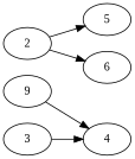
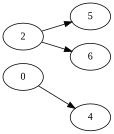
  digraph {
    fontname="Liberation Serif"
    rankdir=LR
    node [NumberOfPointsInPath=5 SegmentationLevel=0 SegmentationType=0 fontname="Liberation Serif"]
    edge [Value=2 fontname="Liberation Serif"]
-   0 [NumberOfPointsInPath=112 P0x=55.5 P0y=123.5 P100x=31.5 P100y=141 P101x=31.5 P101y=139.5 P102x=41.5 P102y=129.5 P103x=43 P103y=129.5 P104x=44.5 P104y=127.5 P105x=46 P105y=127.5 P106x=46.5 P106y=126.5 P107x=49 P107y=126.5 P108x=49.5 P108y=125.5 P109x=51 P109y=125.5 P10x=80 P10y=129.5 P110x=51.5 P110y=124.5 P111x=55 P111y=124.5 P11x=81.5 P11y=129.5 P12x=91.5 P12y=139.5 P13x=91.5 P13y=141 P14x=93.5 P14y=142.5 P15x=93.5 P15y=144 P16x=94.5 P16y=144.5 P17x=94.5 P17y=146 P18x=95.5 P18y=146.5 P19x=95.5 P19y=148 P1x=67.5 P1y=123.5 P20x=96.5 P20y=148.5 P21x=96.5 P21y=151 P22x=97.5 P22y=151.5 P23x=97.5 P23y=154 P24x=98.5 P24y=154.5 P25x=98.5 P25y=157 P26x=99.5 P26y=157.5 P27x=99.5 P27y=163 P28x=100.5 P28y=163.5 P29x=100.5 P29y=178.5 P2x=68 P2y=124.5 P30x=99.5 P30y=179 P31x=99.5 P31y=184.5 P32x=98.5 P32y=185 P33x=98.5 P33y=187.5 P34x=97.5 P34y=188 P35x=97.5 P35y=190.5 P36x=96.5 P36y=191 P37x=96.5 P37y=193.5 P38x=95.5 P38y=194 P39x=95.5 P39y=195.5 P3x=71.5 P3y=124.5 P40x=94.5 P40y=196 P41x=94.5 P41y=197.5 P42x=93.5 P42y=198 P43x=93.5 P43y=199.5 P44x=91.5 P44y=201 P45x=91.5 P45y=202.5 P46x=81.5 P46y=212.5 P47x=80 P47y=212.5 P48x=78.5 P48y=214.5 P49x=77 P49y=214.5 P4x=72 P4y=125.5 P50x=76.5 P50y=215.5 P51x=74 P51y=215.5 P52x=73.5 P52y=216.5 P53x=72 P53y=216.5 P54x=71.5 P54y=217.5 P55x=68 P55y=217.5 P56x=67.5 P56y=218.5 P57x=55.5 P57y=218.5 P58x=55 P58y=217.5 P59x=51.5 P59y=217.5 P5x=73.5 P5y=125.5 P60x=51 P60y=216.5 P61x=49.5 P61y=216.5 P62x=49 P62y=215.5 P63x=46.5 P63y=215.5 P64x=46 P64y=214.5 P65x=44.5 P65y=214.5 P66x=43 P66y=212.5 P67x=41.5 P67y=212.5 P68x=31.5 P68y=202.5 P69x=31.5 P69y=201 P6x=74 P6y=126.5 P70x=29.5 P70y=199.5 P71x=29.5 P71y=198 P72x=28.5 P72y=197.5 P73x=28.5 P73y=196 P74x=27.5 P74y=195.5 P75x=27.5 P75y=194 P76x=26.5 P76y=193.5 P77x=26.5 P77y=191 P78x=25.5 P78y=190.5 P79x=25.5 P79y=188 P7x=76.5 P7y=126.5 P80x=24.5 P80y=187.5 P81x=24.5 P81y=185 P82x=23.5 P82y=184.5 P83x=23.5 P83y=179 P84x=22.5 P84y=178.5 P85x=22.5 P85y=163.5 P86x=23.5 P86y=163 P87x=23.5 P87y=157.5 P88x=24.5 P88y=157 P89x=24.5 P89y=154.5 P8x=77 P8y=127.5 P90x=25.5 P90y=154 P91x=25.5 P91y=151.5 P92x=26.5 P92y=151 P93x=26.5 P93y=148.5 P94x=27.5 P94y=148 P95x=27.5 P95y=146.5 P96x=28.5 P96y=146 P97x=28.5 P97y=144.5 P98x=29.5 P98y=144 P99x=29.5 P99y=142.5 P9x=78.5 P9y=127.5 label=9]
+   0 [NumberOfPointsInPath=112 P0x=55.5 P0y=123.5 P100x=31.5 P100y=141 P101x=31.5 P101y=139.5 P102x=41.5 P102y=129.5 P103x=43 P103y=129.5 P104x=44.5 P104y=127.5 P105x=46 P105y=127.5 P106x=46.5 P106y=126.5 P107x=49 P107y=126.5 P108x=49.5 P108y=125.5 P109x=51 P109y=125.5 P10x=80 P10y=129.5 P110x=51.5 P110y=124.5 P111x=55 P111y=124.5 P11x=81.5 P11y=129.5 P12x=91.5 P12y=139.5 P13x=91.5 P13y=141 P14x=93.5 P14y=142.5 P15x=93.5 P15y=144 P16x=94.5 P16y=144.5 P17x=94.5 P17y=146 P18x=95.5 P18y=146.5 P19x=95.5 P19y=148 P1x=67.5 P1y=123.5 P20x=96.5 P20y=148.5 P21x=96.5 P21y=151 P22x=97.5 P22y=151.5 P23x=97.5 P23y=154 P24x=98.5 P24y=154.5 P25x=98.5 P25y=157 P26x=99.5 P26y=157.5 P27x=99.5 P27y=163 P28x=100.5 P28y=163.5 P29x=100.5 P29y=178.5 P2x=68 P2y=124.5 P30x=99.5 P30y=179 P31x=99.5 P31y=184.5 P32x=98.5 P32y=185 P33x=98.5 P33y=187.5 P34x=97.5 P34y=188 P35x=97.5 P35y=190.5 P36x=96.5 P36y=191 P37x=96.5 P37y=193.5 P38x=95.5 P38y=194 P39x=95.5 P39y=195.5 P3x=71.5 P3y=124.5 P40x=94.5 P40y=196 P41x=94.5 P41y=197.5 P42x=93.5 P42y=198 P43x=93.5 P43y=199.5 P44x=91.5 P44y=201 P45x=91.5 P45y=202.5 P46x=81.5 P46y=212.5 P47x=80 P47y=212.5 P48x=78.5 P48y=214.5 P49x=77 P49y=214.5 P4x=72 P4y=125.5 P50x=76.5 P50y=215.5 P51x=74 P51y=215.5 P52x=73.5 P52y=216.5 P53x=72 P53y=216.5 P54x=71.5 P54y=217.5 P55x=68 P55y=217.5 P56x=67.5 P56y=218.5 P57x=55.5 P57y=218.5 P58x=55 P58y=217.5 P59x=51.5 P59y=217.5 P5x=73.5 P5y=125.5 P60x=51 P60y=216.5 P61x=49.5 P61y=216.5 P62x=49 P62y=215.5 P63x=46.5 P63y=215.5 P64x=46 P64y=214.5 P65x=44.5 P65y=214.5 P66x=43 P66y=212.5 P67x=41.5 P67y=212.5 P68x=31.5 P68y=202.5 P69x=31.5 P69y=201 P6x=74 P6y=126.5 P70x=29.5 P70y=199.5 P71x=29.5 P71y=198 P72x=28.5 P72y=197.5 P73x=28.5 P73y=196 P74x=27.5 P74y=195.5 P75x=27.5 P75y=194 P76x=26.5 P76y=193.5 P77x=26.5 P77y=191 P78x=25.5 P78y=190.5 P79x=25.5 P79y=188 P7x=76.5 P7y=126.5 P80x=24.5 P80y=187.5 P81x=24.5 P81y=185 P82x=23.5 P82y=184.5 P83x=23.5 P83y=179 P84x=22.5 P84y=178.5 P85x=22.5 P85y=163.5 P86x=23.5 P86y=163 P87x=23.5 P87y=157.5 P88x=24.5 P88y=157 P89x=24.5 P89y=154.5 P8x=77 P8y=127.5 P90x=25.5 P90y=154 P91x=25.5 P91y=151.5 P92x=26.5 P92y=151 P93x=26.5 P93y=148.5 P94x=27.5 P94y=148 P95x=27.5 P95y=146.5 P96x=28.5 P96y=146 P97x=28.5 P97y=144.5 P98x=29.5 P98y=144 P99x=29.5 P99y=142.5 P9x=78.5 P9y=127.5]
    4 [NumberOfPointsInPath=164 P0x=53.5 P0y=85.5 P100x=25.5 P100y=202.5 P101x=25.5 P101y=201 P102x=24.5 P102y=200.5 P103x=24.5 P103y=199 P104x=23.5 P104y=198.5 P105x=23.5 P105y=197 P106x=22.5 P106y=196.5 P107x=22.5 P107y=195 P108x=21.5 P108y=194.5 P109x=21.5 P109y=192 P10x=85 P10y=96.5 P110x=21 P110y=191.5 P111x=19.5 P111y=191.5 P112x=19.5 P112y=189 P113x=18.5 P113y=188.5 P114x=18.5 P114y=186 P115x=17.5 P115y=185.5 P116x=17.5 P116y=183 P117x=16.5 P117y=182.5 P118x=16.5 P118y=179 P119x=15.5 P119y=178.5 P11x=86.5 P11y=96.5 P120x=15.5 P120y=173 P121x=14.5 P121y=172.5 P122x=14.5 P122y=166 P123x=13.5 P123y=165.5 P124x=13.5 P124y=142.5 P125x=14.5 P125y=142 P126x=14.5 P126y=135.5 P127x=15.5 P127y=135 P128x=15.5 P128y=129.5 P129x=16.5 P129y=129 P12x=89.5 P12y=99.5 P130x=16.5 P130y=125.5 P131x=17.5 P131y=125 P132x=17.5 P132y=122.5 P133x=18.5 P133y=122 P134x=18.5 P134y=119.5 P135x=19.5 P135y=119 P136x=19.5 P136y=116.5 P137x=21 P137y=116.5 P138x=21.5 P138y=115 P139x=21.5 P139y=113.5 P13x=89.5 P13y=101 P140x=22.5 P140y=113 P141x=22.5 P141y=111.5 P142x=23.5 P142y=111 P143x=23.5 P143y=109.5 P144x=24.5 P144y=109 P145x=24.5 P145y=107.5 P146x=25.5 P146y=107 P147x=25.5 P147y=105.5 P148x=26.5 P148y=104.5 P149x=28 P149y=104.5 P14x=91.5 P14y=102.5 P150x=28.5 P150y=104 P151x=28.5 P151y=102.5 P152x=30.5 P152y=101 P153x=30.5 P153y=99.5 P154x=33.5 P154y=96.5 P155x=35 P155y=96.5 P156x=40.5 P156y=90.5 P157x=43 P157y=90.5 P158x=44.5 P158y=88.5 P159x=46 P159y=88.5 P15x=91.5 P15y=104 P160x=46.5 P160y=87.5 P161x=50 P161y=87.5 P162x=50.5 P162y=86.5 P163x=53 P163y=86.5 P16x=92 P16y=104.5 P17x=93.5 P17y=104.5 P18x=94.5 P18y=105.5 P19x=94.5 P19y=107 P1x=66.5 P1y=85.5 P20x=95.5 P20y=107.5 P21x=95.5 P21y=109 P22x=96.5 P22y=109.5 P23x=96.5 P23y=111 P24x=97.5 P24y=111.5 P25x=97.5 P25y=113 P26x=98.5 P26y=113.5 P27x=98.5 P27y=116 P28x=99 P28y=116.5 P29x=100.5 P29y=116.5 P2x=67 P2y=86.5 P30x=100.5 P30y=119 P31x=101.5 P31y=119.5 P32x=101.5 P32y=122 P33x=102.5 P33y=122.5 P34x=102.5 P34y=125 P35x=103.5 P35y=125.5 P36x=103.5 P36y=129 P37x=104.5 P37y=129.5 P38x=104.5 P38y=135 P39x=105.5 P39y=135.5 P3x=69.5 P3y=86.5 P40x=105.5 P40y=142 P41x=106.5 P41y=142.5 P42x=106.5 P42y=165.5 P43x=105.5 P43y=166 P44x=105.5 P44y=172.5 P45x=104.5 P45y=173 P46x=104.5 P46y=178.5 P47x=103.5 P47y=179 P48x=103.5 P48y=182.5 P49x=102.5 P49y=183 P4x=70 P4y=87.5 P50x=102.5 P50y=185.5 P51x=101.5 P51y=186 P52x=101.5 P52y=188.5 P53x=100.5 P53y=189 P54x=100.5 P54y=191.5 P55x=99 P55y=191.5 P56x=98.5 P56y=193 P57x=98.5 P57y=194.5 P58x=97.5 P58y=195 P59x=97.5 P59y=196.5 P5x=73.5 P5y=87.5 P60x=96.5 P60y=197 P61x=96.5 P61y=198.5 P62x=95.5 P62y=199 P63x=95.5 P63y=200.5 P64x=94.5 P64y=201 P65x=94.5 P65y=202.5 P66x=93.5 P66y=203.5 P67x=92 P67y=203.5 P68x=91.5 P68y=204 P69x=91.5 P69y=205.5 P6x=74 P6y=88.5 P70x=89.5 P70y=207 P71x=89.5 P71y=208.5 P72x=86.5 P72y=211.5 P73x=85 P73y=211.5 P74x=79.5 P74y=217.5 P75x=77 P75y=217.5 P76x=75.5 P76y=219.5 P77x=74 P77y=219.5 P78x=73.5 P78y=220.5 P79x=70 P79y=220.5 P7x=75.5 P7y=88.5 P80x=69.5 P80y=221.5 P81x=67 P81y=221.5 P82x=66.5 P82y=222.5 P83x=53.5 P83y=222.5 P84x=53 P84y=221.5 P85x=50.5 P85y=221.5 P86x=50 P86y=220.5 P87x=46.5 P87y=220.5 P88x=46 P88y=219.5 P89x=44.5 P89y=219.5 P8x=77 P8y=90.5 P90x=43 P90y=217.5 P91x=40.5 P91y=217.5 P92x=35 P92y=211.5 P93x=33.5 P93y=211.5 P94x=30.5 P94y=208.5 P95x=30.5 P95y=207 P96x=28.5 P96y=205.5 P97x=28.5 P97y=204 P98x=28 P98y=203.5 P99x=26.5 P99y=203.5 P9x=79.5 P9y=90.5 SegmentationType=1]
    5 [P0x=154.5 P0y=106.5 P1x=220.5 P1y=106.5 P2x=220.5 P2y=143.5 P3x=154.5 P3y=143.5 P4x=154.5 P4y=108 SegmentationType=1]
    2 [NumberOfPointsInPath=120 P0x=134.5 P0y=38.5 P100x=122.5 P100y=69 P101x=122.5 P101y=64.5 P102x=123.5 P102y=64 P103x=123.5 P103y=60.5 P104x=124.5 P104y=60 P105x=124.5 P105y=56.5 P106x=125.5 P106y=56 P107x=125.5 P107y=52.5 P108x=126.5 P108y=52 P109x=126.5 P109y=49.5 P10x=144.5 P10y=47.5 P110x=127.5 P110y=49 P111x=127.5 P111y=47.5 P112x=128.5 P112y=47 P113x=128.5 P113y=45.5 P114x=129.5 P114y=45 P115x=129.5 P115y=43.5 P116x=130.5 P116y=43 P117x=130.5 P117y=41.5 P118x=132.5 P118y=39.5 P119x=134 P119y=39.5 P11x=144.5 P11y=49 P12x=145.5 P12y=49.5 P13x=145.5 P13y=52 P14x=146.5 P14y=52.5 P15x=146.5 P15y=56 P16x=147.5 P16y=56.5 P17x=147.5 P17y=60 P18x=148.5 P18y=60.5 P19x=148.5 P19y=64 P1x=137.5 P1y=38.5 P20x=149.5 P20y=64.5 P21x=149.5 P21y=69 P22x=150.5 P22y=69.5 P23x=150.5 P23y=75 P24x=151.5 P24y=75.5 P25x=151.5 P25y=83 P26x=152.5 P26y=83.5 P27x=152.5 P27y=92 P28x=153.5 P28y=92.5 P29x=153.5 P29y=107 P2x=138 P2y=39.5 P30x=154.5 P30y=107.5 P31x=154.5 P31y=149.5 P32x=153.5 P32y=150 P33x=153.5 P33y=164.5 P34x=152.5 P34y=165 P35x=152.5 P35y=173.5 P36x=151.5 P36y=174 P37x=151.5 P37y=181.5 P38x=150.5 P38y=182 P39x=150.5 P39y=187.5 P3x=139.5 P3y=39.5 P40x=149.5 P40y=188 P41x=149.5 P41y=192.5 P42x=148.5 P42y=193 P43x=148.5 P43y=196.5 P44x=147.5 P44y=197 P45x=147.5 P45y=200.5 P46x=146.5 P46y=201 P47x=146.5 P47y=204.5 P48x=145.5 P48y=205 P49x=145.5 P49y=207.5 P4x=141.5 P4y=41.5 P50x=144.5 P50y=208 P51x=144.5 P51y=209.5 P52x=143.5 P52y=210 P53x=143.5 P53y=211.5 P54x=142.5 P54y=212 P55x=142.5 P55y=213.5 P56x=141.5 P56y=214 P57x=141.5 P57y=215.5 P58x=139.5 P58y=217.5 P59x=138 P59y=217.5 P5x=141.5 P5y=43 P60x=137.5 P60y=218.5 P61x=134.5 P61y=218.5 P62x=134 P62y=217.5 P63x=132.5 P63y=217.5 P64x=130.5 P64y=215.5 P65x=130.5 P65y=214 P66x=129.5 P66y=213.5 P67x=129.5 P67y=212 P68x=128.5 P68y=211.5 P69x=128.5 P69y=210 P6x=142.5 P6y=43.5 P70x=127.5 P70y=209.5 P71x=127.5 P71y=208 P72x=126.5 P72y=207.5 P73x=126.5 P73y=205 P74x=125.5 P74y=204.5 P75x=125.5 P75y=201 P76x=124.5 P76y=200.5 P77x=124.5 P77y=197 P78x=123.5 P78y=196.5 P79x=123.5 P79y=193 P7x=142.5 P7y=45 P80x=122.5 P80y=192.5 P81x=122.5 P81y=188 P82x=121.5 P82y=187.5 P83x=121.5 P83y=182 P84x=120.5 P84y=181.5 P85x=120.5 P85y=174 P86x=119.5 P86y=173.5 P87x=119.5 P87y=165 P88x=118.5 P88y=164.5 P89x=118.5 P89y=150 P8x=143.5 P8y=45.5 P90x=117.5 P90y=149.5 P91x=117.5 P91y=107.5 P92x=118.5 P92y=107 P93x=118.5 P93y=92.5 P94x=119.5 P94y=92 P95x=119.5 P95y=83.5 P96x=120.5 P96y=83 P97x=120.5 P97y=75.5 P98x=121.5 P98y=75 P99x=121.5 P99y=69.5 P9x=143.5 P9y=47]
    6 [NumberOfPointsInPath=46 P0x=138 P0y=55.5 P10x=143.5 P10y=102 P11x=144.5 P11y=102.5 P12x=144.5 P12y=160.5 P13x=143.5 P13y=161 P14x=143.5 P14y=180.5 P15x=142.5 P15y=181 P16x=142.5 P16y=191.5 P17x=141.5 P17y=192 P18x=141.5 P18y=198.5 P19x=140.5 P19y=199 P1x=139.5 P1y=56.5 P20x=140.5 P20y=203.5 P21x=139.5 P21y=204 P22x=139.5 P22y=206.5 P23x=138 P23y=207.5 P24x=136.5 P24y=206.5 P25x=136.5 P25y=204 P26x=135.5 P26y=203.5 P27x=135.5 P27y=199 P28x=134.5 P28y=198.5 P29x=134.5 P29y=192 P2x=139.5 P2y=59 P30x=133.5 P30y=191.5 P31x=133.5 P31y=181 P32x=132.5 P32y=180.5 P33x=132.5 P33y=161 P34x=131.5 P34y=160.5 P35x=131.5 P35y=102.5 P36x=132.5 P36y=102 P37x=132.5 P37y=82.5 P38x=133.5 P38y=82 P39x=133.5 P39y=71.5 P3x=140.5 P3y=59.5 P40x=134.5 P40y=71 P41x=134.5 P41y=64.5 P42x=135.5 P42y=64 P43x=135.5 P43y=59.5 P44x=136.5 P44y=59 P45x=136.5 P45y=56.5 P4x=140.5 P4y=64 P5x=141.5 P5y=64.5 P6x=141.5 P6y=71 P7x=142.5 P7y=71.5 P8x=142.5 P8y=82 P9x=143.5 P9y=82.5 SegmentationType=1]
-   3 [P0x=19.5 P0y=30.5 P1x=84.5 P1y=30.5 P2x=84.5 P2y=94.5 P3x=19.5 P3y=94.5 P4x=19.5 P4y=32]
    0 -> 4 [Value=5]
    2 -> 5
    2 -> 6 [Value=6]
-   3 -> 4
  }
